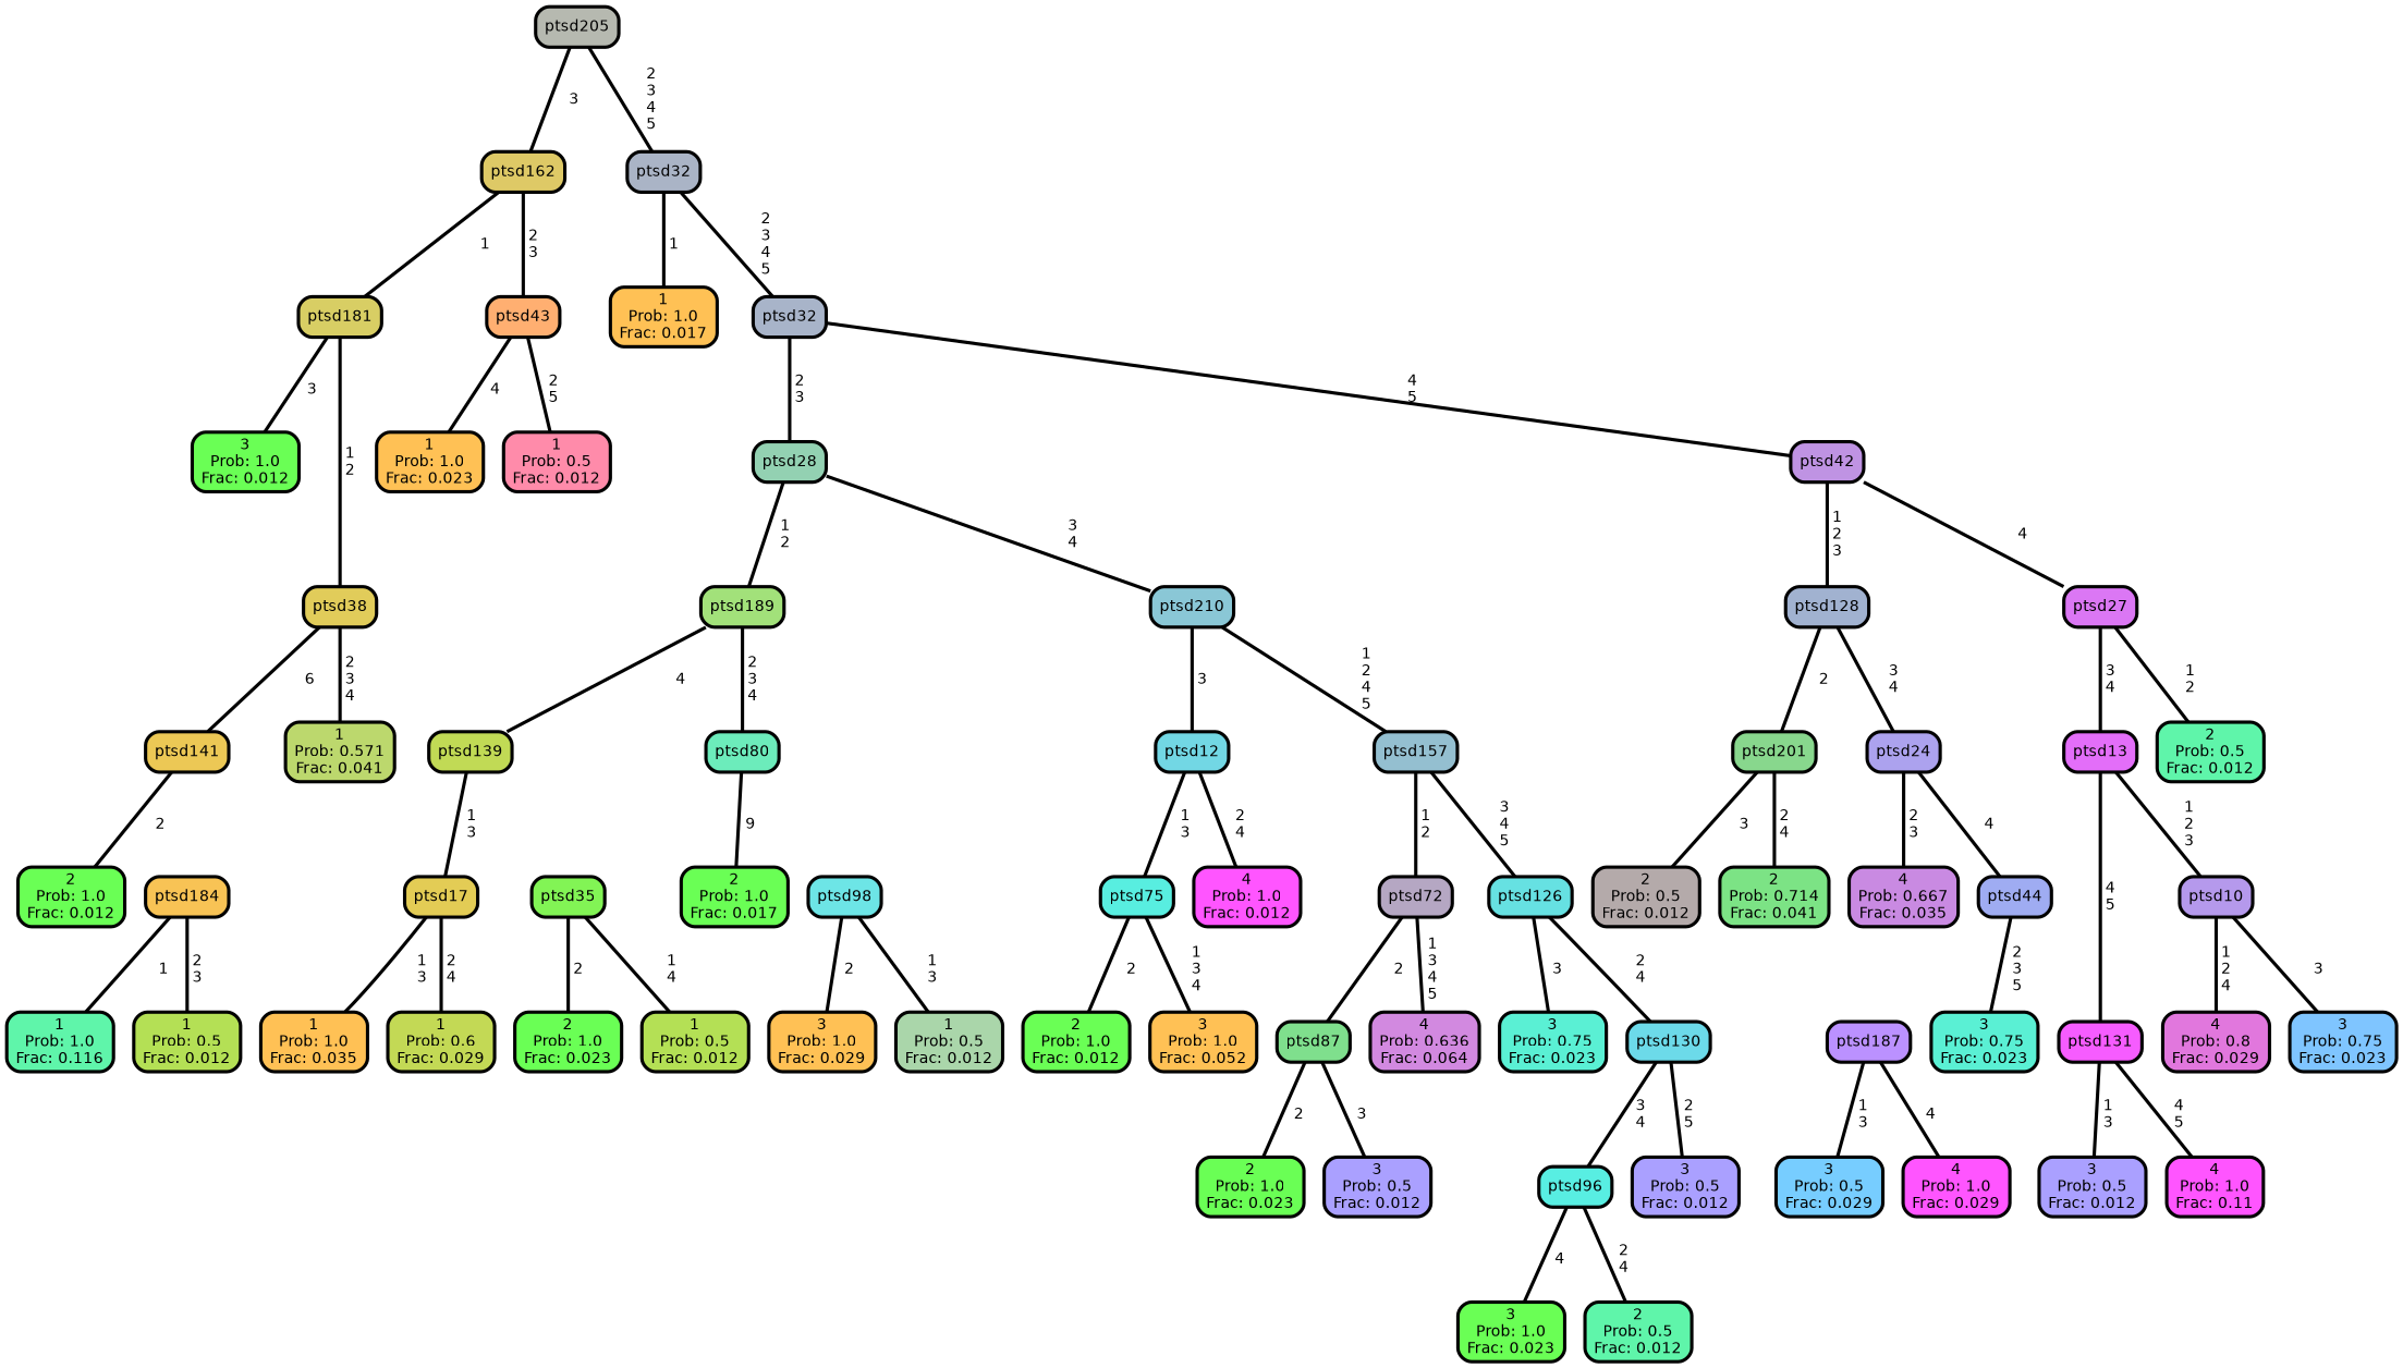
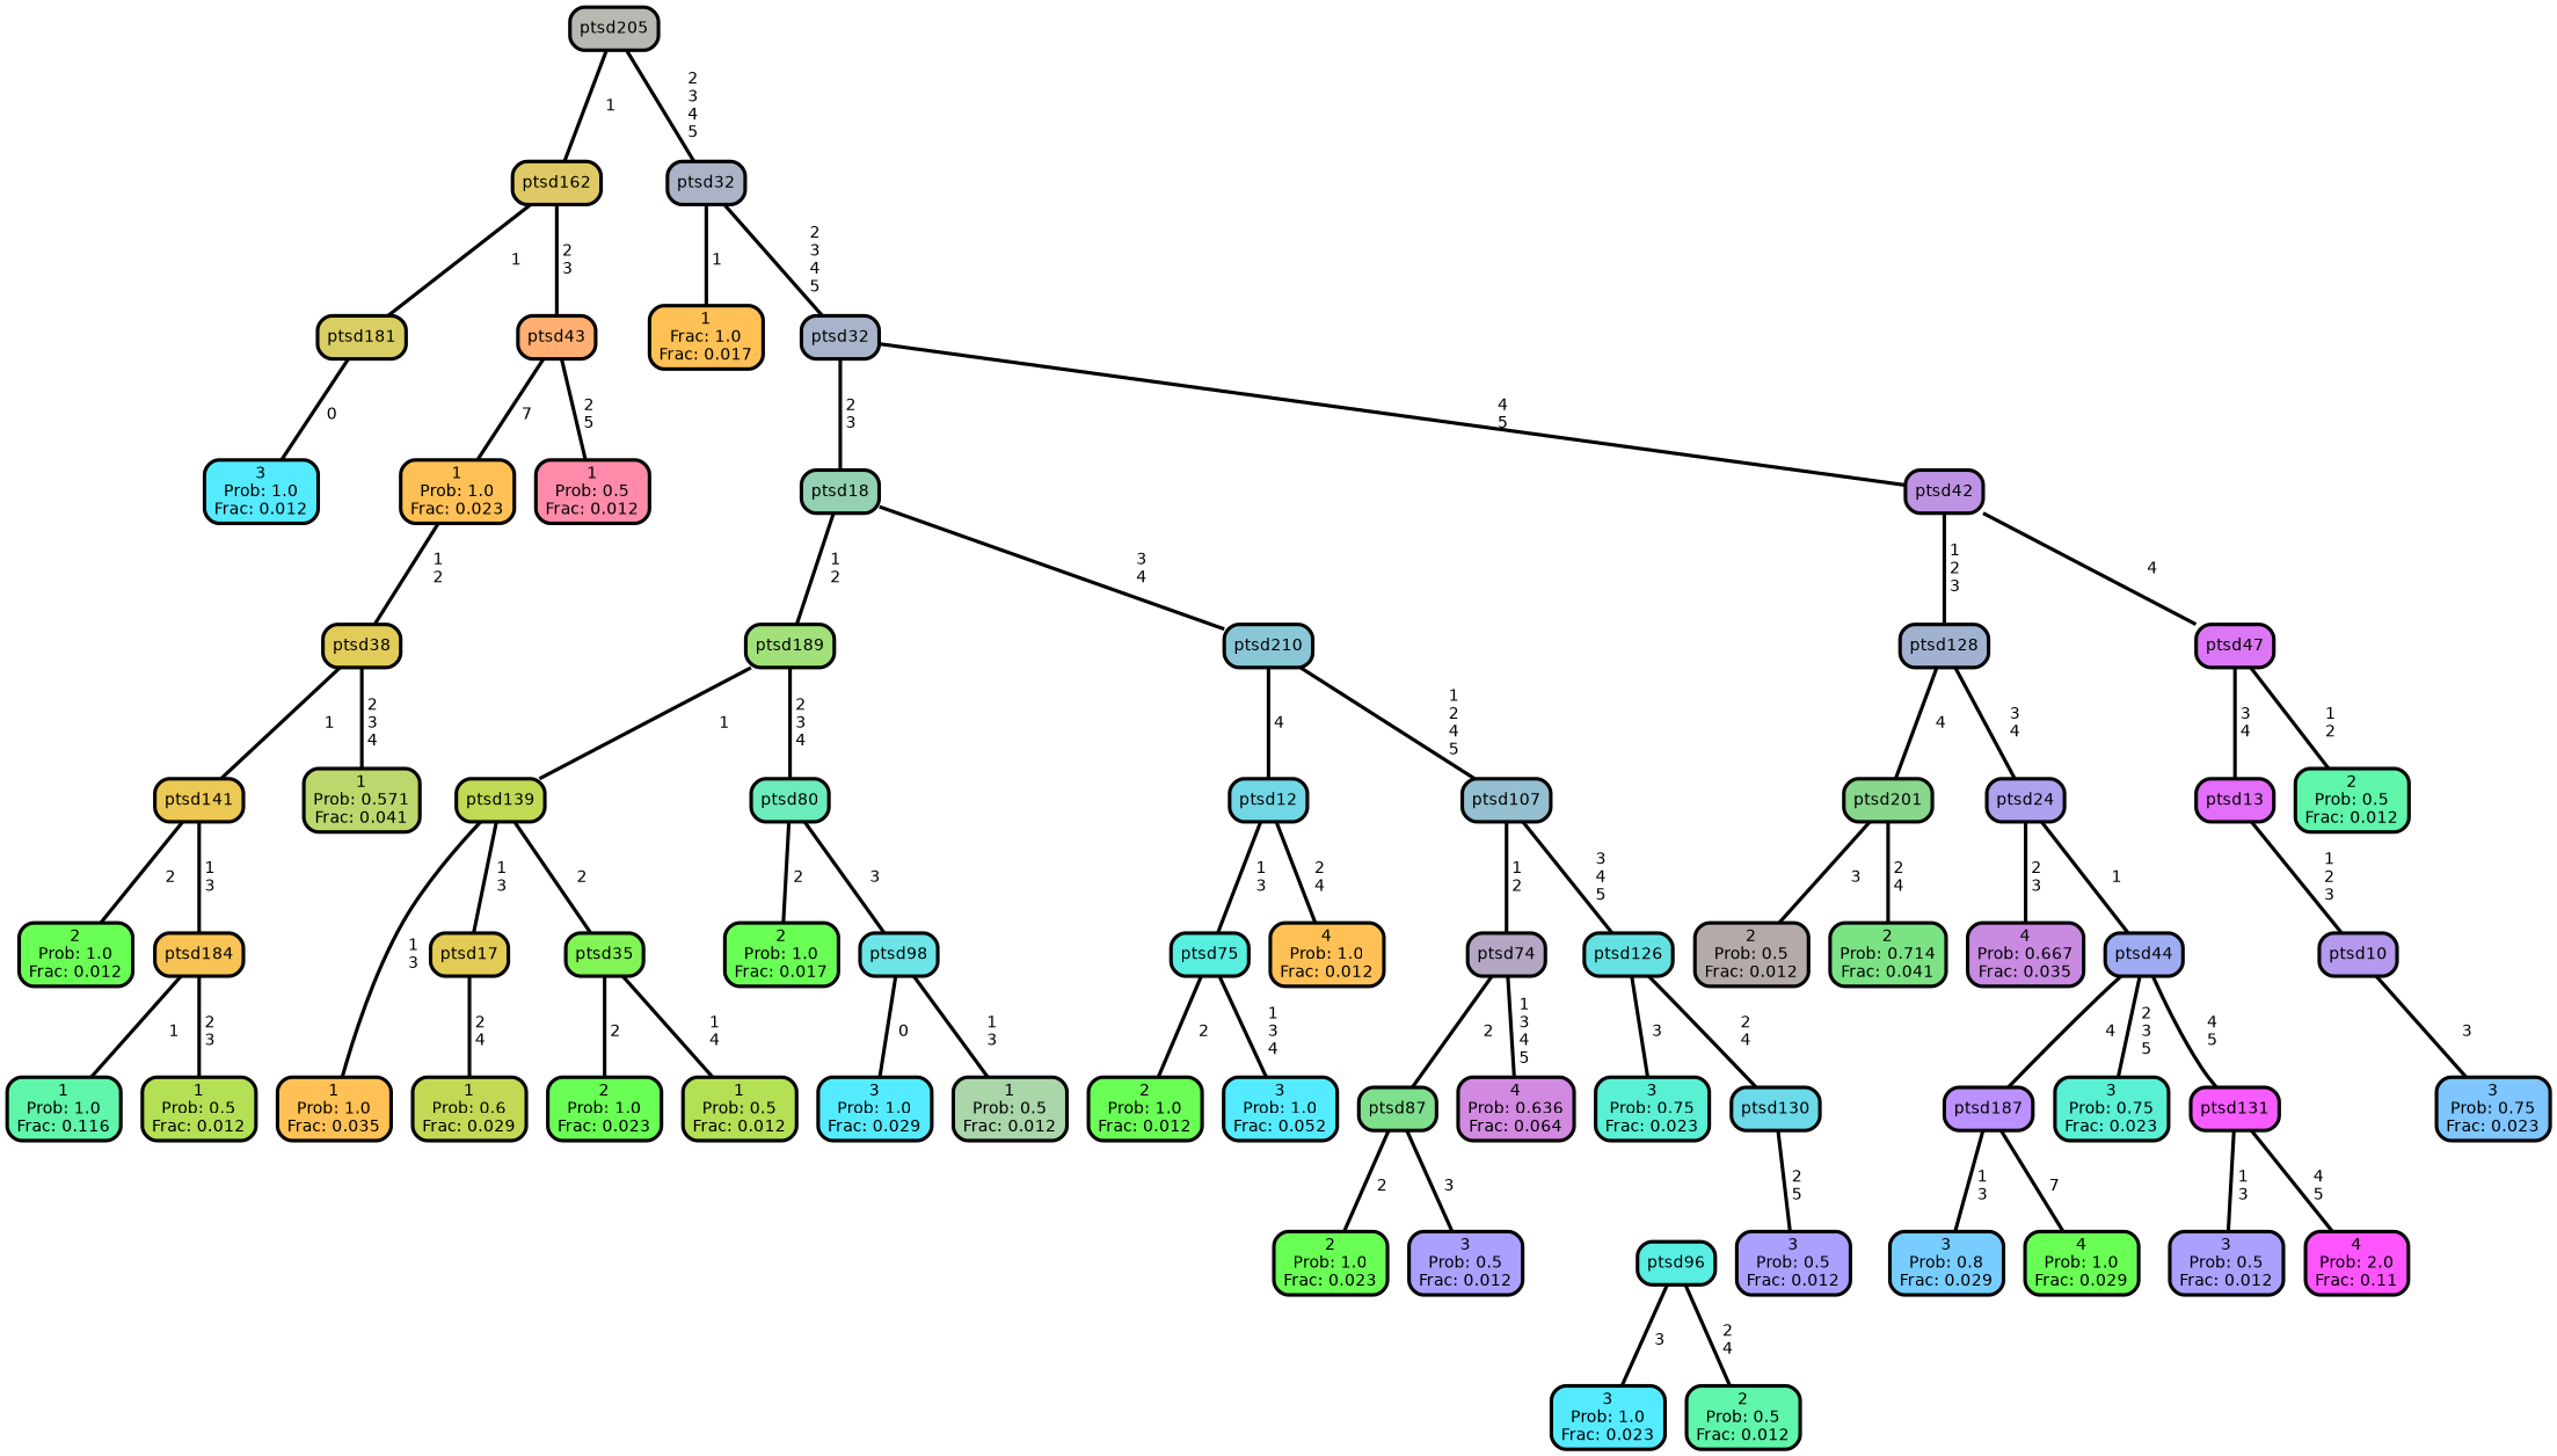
  graph {
    ranksep="0 equally"
    splines=straight
    node [color=black fillcolor="#6aff55" fontcolor=black fontname=helvetica penwidth=3 shape=box style="filled, rounded"]
    edge [color=black fontname=helvetica penwidth=3]
    n1 [label="2\nProb: 1.0\nFrac: 0.012"]
    n2 [fillcolor="#ecc855" label=ptsd141]
    n3 [fillcolor="#f8c355" label=ptsd184]
    n4 [fillcolor="#5ff5aa" label="1\nProb: 1.0\nFrac: 0.116"]
    n5 [fillcolor="#b4e055" label="1\nProb: 0.5\nFrac: 0.012"]
    n6 [fillcolor="#e1cc5a" label=ptsd38]
    n7 [fillcolor="#bcd86d" label="1\nProb: 0.571\nFrac: 0.041"]
    n8 [fillcolor="#d8ce64" label=ptsd181]
-   n9 [label="3\nProb: 1.0\nFrac: 0.012"]
+   n9 [fillcolor="#55ebff" label="3\nProb: 1.0\nFrac: 0.012"]
    n10 [fillcolor="#dec966" label=ptsd162]
    n11 [fillcolor="#ffaf71" label=ptsd43]
    n12 [fillcolor="#ffc155" label="1\nProb: 1.0\nFrac: 0.023"]
    n13 [fillcolor="#ff8baa" label="1\nProb: 0.5\nFrac: 0.012"]
    n14 [fillcolor="#b6b9b0" label=ptsd205]
    n15 [fillcolor="#aab4c6" label=ptsd32]
-   n16 [fillcolor="#ffc155" label="1\nProb: 1.0\nFrac: 0.017"]
+   n16 [fillcolor="#ffc155" label="1\nFrac: 1.0\nFrac: 0.017"]
    n17 [fillcolor="#a8b4c9" label=ptsd32]
-   n18 [fillcolor="#93d1b2" label=ptsd28]
+   n18 [fillcolor="#93d1b2" label=ptsd18]
    n19 [fillcolor="#bf93e3" label=ptsd42]
    n20 [label="2\nProb: 1.0\nFrac: 0.023"]
    n21 [fillcolor="#82f455" label=ptsd35]
    n22 [fillcolor="#b4e055" label="1\nProb: 0.5\nFrac: 0.012"]
    n23 [fillcolor="#c1da55" label=ptsd139]
    n24 [fillcolor="#e3cc55" label=ptsd17]
    n25 [fillcolor="#ffc155" label="1\nProb: 1.0\nFrac: 0.035"]
    n26 [fillcolor="#c3d955" label="1\nProb: 0.6\nFrac: 0.029"]
    n27 [fillcolor="#a2e17a" label=ptsd189]
    n28 [fillcolor="#6cecbb" label=ptsd80]
    n29 [label="2\nProb: 1.0\nFrac: 0.017"]
    n30 [fillcolor="#6de5e6" label=ptsd98]
-   n31 [fillcolor="#ffc155" label="3\nProb: 1.0\nFrac: 0.029"]
+   n31 [fillcolor="#55ebff" label="3\nProb: 1.0\nFrac: 0.029"]
    n32 [fillcolor="#aad6aa" label="1\nProb: 0.5\nFrac: 0.012"]
    n33 [fillcolor="#8ac7d6" label=ptsd210]
    n34 [fillcolor="#72d7e4" label=ptsd12]
-   n35 [fillcolor="#94bfd0" label=ptsd157]
+   n35 [fillcolor="#94bfd0" label=ptsd107]
    n36 [label="2\nProb: 1.0\nFrac: 0.012"]
    n37 [fillcolor="#58eee0" label=ptsd75]
-   n38 [fillcolor="#ffc155" label="3\nProb: 1.0\nFrac: 0.052"]
-   n39 [fillcolor="#ff55ff" label="4\nProb: 1.0\nFrac: 0.012"]
-   n40 [fillcolor="#b5a7c3" label=ptsd72]
+   n38 [fillcolor="#55ebff" label="3\nProb: 1.0\nFrac: 0.052"]
+   n39 [fillcolor="#ffc155" label="4\nProb: 1.0\nFrac: 0.012"]
+   n40 [fillcolor="#b5a7c3" label=ptsd74]
    n41 [fillcolor="#66e1e2" label=ptsd126]
    n42 [label="2\nProb: 1.0\nFrac: 0.023"]
    n43 [fillcolor="#7fdf8d" label=ptsd87]
    n44 [fillcolor="#aaa0ff" label="3\nProb: 0.5\nFrac: 0.012"]
    n45 [fillcolor="#d289e0" label="4\nProb: 0.636\nFrac: 0.064"]
    n46 [fillcolor="#5af0d4" label="3\nProb: 0.75\nFrac: 0.023"]
    n47 [fillcolor="#6cdae9" label=ptsd130]
    n48 [fillcolor="#58eee2" label=ptsd96]
    n49 [fillcolor="#aaa0ff" label="3\nProb: 0.5\nFrac: 0.012"]
-   n50 [label="3\nProb: 1.0\nFrac: 0.023"]
+   n50 [fillcolor="#55ebff" label="3\nProb: 1.0\nFrac: 0.023"]
    n51 [fillcolor="#5ff5aa" label="2\nProb: 0.5\nFrac: 0.012"]
    n52 [fillcolor="#a1b2d0" label=ptsd128]
-   n53 [fillcolor="#db77f4" label=ptsd27]
+   n53 [fillcolor="#db77f4" label=ptsd47]
    n54 [fillcolor="#b4aaaa" label="2\nProb: 0.5\nFrac: 0.012"]
    n55 [fillcolor="#88d78d" label=ptsd201]
    n56 [fillcolor="#7ce385" label="2\nProb: 0.714\nFrac: 0.041"]
    n57 [fillcolor="#aca2ee" label=ptsd24]
    n58 [fillcolor="#c98ae2" label="4\nProb: 0.667\nFrac: 0.035"]
    n59 [fillcolor="#9facf2" label=ptsd44]
    n60 [fillcolor="#bb91ff" label=ptsd187]
    n61 [fillcolor="#5af0d4" label="3\nProb: 0.75\nFrac: 0.023"]
-   n62 [fillcolor="#77cdff" label="3\nProb: 0.5\nFrac: 0.029"]
-   n63 [fillcolor="#ff55ff" label="4\nProb: 1.0\nFrac: 0.029"]
+   n62 [fillcolor="#77cdff" label="3\nProb: 0.8\nFrac: 0.029"]
+   n63 [label="4\nProb: 1.0\nFrac: 0.029"]
    n64 [fillcolor="#5ff5aa" label="2\nProb: 0.5\nFrac: 0.012"]
    n65 [fillcolor="#e36ef9" label=ptsd13]
    n66 [fillcolor="#b599ec" label=ptsd10]
    n67 [fillcolor="#f65cff" label=ptsd131]
    n68 [fillcolor="#7fc5ff" label="3\nProb: 0.75\nFrac: 0.023"]
-   n69 [fillcolor="#e177dd" label="4\nProb: 0.8\nFrac: 0.029"]
    n70 [fillcolor="#aaa0ff" label="3\nProb: 0.5\nFrac: 0.012"]
-   n71 [fillcolor="#ff55ff" label="4\nProb: 1.0\nFrac: 0.11"]
+   n71 [fillcolor="#ff55ff" label="4\nProb: 2.0\nFrac: 0.11"]
    subgraph sub_1 {
      rank=same
    }
    n2 -- n1 [label=" 2"]
+   n2 -- n3 [label=" 1\n 3"]
    n3 -- n4 [label=" 1"]
    n3 -- n5 [label=" 2\n 3"]
-   n6 -- n2 [label=" 6"]
+   n6 -- n2 [label=" 1"]
    n6 -- n7 [label=" 2\n 3\n 4"]
-   n8 -- n6 [label=" 1\n 2"]
-   n8 -- n9 [label=" 3"]
+   n12 -- n6 [label=" 1\n 2"]
+   n8 -- n9 [label=" 0"]
    n10 -- n8 [label=" 1"]
    n10 -- n11 [label=" 2\n 3"]
-   n11 -- n12 [label=" 4"]
+   n11 -- n12 [label=" 7"]
    n11 -- n13 [label=" 2\n 5"]
-   n14 -- n10 [label=" 3"]
+   n14 -- n10 [label=" 1"]
    n14 -- n15 [label=" 2\n 3\n 4\n 5"]
    n15 -- n16 [label=" 1"]
    n15 -- n17 [label=" 2\n 3\n 4\n 5"]
    n17 -- n18 [label=" 2\n 3"]
    n17 -- n19 [label=" 4\n 5"]
    n18 -- n27 [label=" 1\n 2"]
    n18 -- n33 [label=" 3\n 4"]
    n19 -- n52 [label=" 1\n 2\n 3"]
    n19 -- n53 [label=" 4"]
    n21 -- n20 [label=" 2"]
    n21 -- n22 [label=" 1\n 4"]
+   n23 -- n21 [label=" 2"]
    n23 -- n24 [label=" 1\n 3"]
-   n24 -- n25 [label=" 1\n 3"]
+   n23 -- n25 [label=" 1\n 3"]
    n24 -- n26 [label=" 2\n 4"]
-   n27 -- n23 [label=" 4"]
+   n27 -- n23 [label=" 1"]
    n27 -- n28 [label=" 2\n 3\n 4"]
-   n28 -- n29 [label=" 9"]
-   n30 -- n31 [label=" 2"]
+   n28 -- n29 [label=" 2"]
+   n28 -- n30 [label=" 3"]
+   n30 -- n31 [label=" 0"]
    n30 -- n32 [label=" 1\n 3"]
-   n33 -- n34 [label=" 3"]
+   n33 -- n34 [label=" 4"]
    n33 -- n35 [label=" 1\n 2\n 4\n 5"]
    n34 -- n37 [label=" 1\n 3"]
    n34 -- n39 [label=" 2\n 4"]
    n35 -- n40 [label=" 1\n 2"]
    n35 -- n41 [label=" 3\n 4\n 5"]
    n37 -- n36 [label=" 2"]
    n37 -- n38 [label=" 1\n 3\n 4"]
    n40 -- n43 [label=" 2"]
    n40 -- n45 [label=" 1\n 3\n 4\n 5"]
    n41 -- n46 [label=" 3"]
    n41 -- n47 [label=" 2\n 4"]
    n43 -- n42 [label=" 2"]
    n43 -- n44 [label=" 3"]
-   n47 -- n48 [label=" 3\n 4"]
    n47 -- n49 [label=" 2\n 5"]
-   n48 -- n50 [label=" 4"]
+   n48 -- n50 [label=" 3"]
    n48 -- n51 [label=" 2\n 4"]
-   n52 -- n55 [label=" 2"]
+   n52 -- n55 [label=" 4"]
    n52 -- n57 [label=" 3\n 4"]
    n53 -- n64 [label=" 1\n 2"]
    n53 -- n65 [label=" 3\n 4"]
    n55 -- n54 [label=" 3"]
    n55 -- n56 [label=" 2\n 4"]
    n57 -- n58 [label=" 2\n 3"]
-   n57 -- n59 [label=" 4"]
+   n57 -- n59 [label=" 1"]
+   n59 -- n60 [label=" 4"]
    n59 -- n61 [label=" 2\n 3\n 5"]
    n60 -- n62 [label=" 1\n 3"]
-   n60 -- n63 [label=" 4"]
+   n60 -- n63 [label=" 7"]
    n65 -- n66 [label=" 1\n 2\n 3"]
-   n65 -- n67 [label=" 4\n 5"]
+   n59 -- n67 [label=" 4\n 5"]
    n66 -- n68 [label=" 3"]
-   n66 -- n69 [label=" 1\n 2\n 4"]
    n67 -- n70 [label=" 1\n 3"]
    n67 -- n71 [label=" 4\n 5"]
  }
